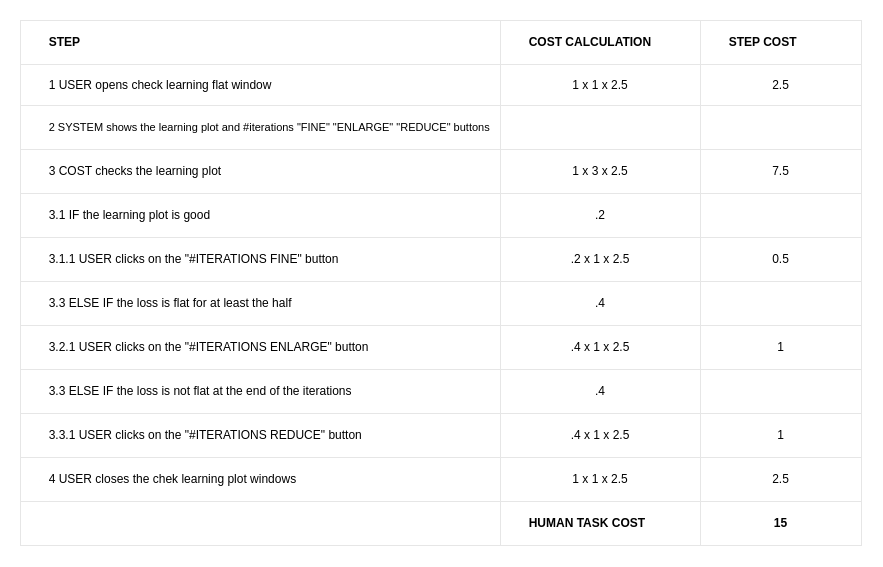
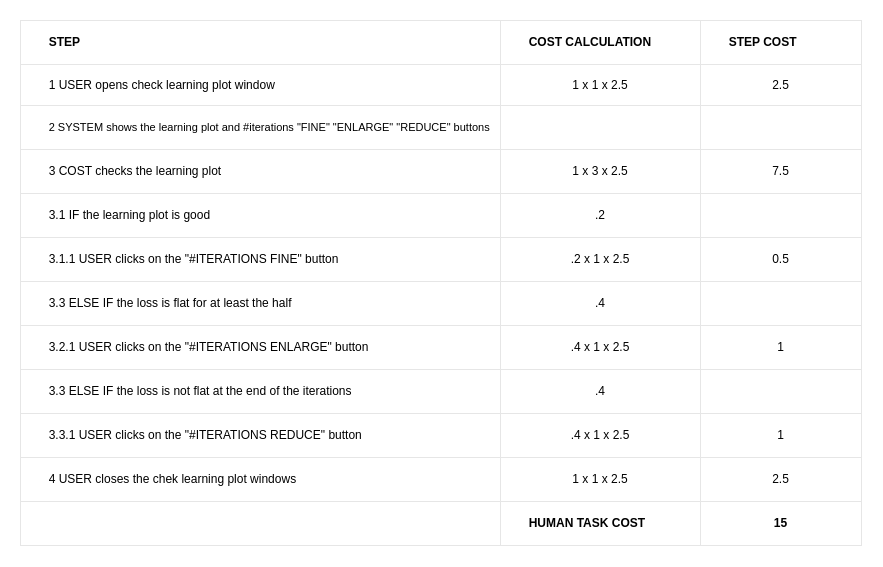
  <mxCell id="0" />
  <mxCell id="1" parent="0" />
  <mxCell id="2" value="" style="childLayout=tableLayout;recursiveResize=0;shadow=0;strokeColor=#E6E6E6;align=center;" parent="1" vertex="1"><mxGeometry x="20" y="20" width="841" height="525" as="geometry" /></mxCell>
  <mxCell id="3" value="" style="shape=tableRow;horizontal=0;startSize=0;swimlaneHead=0;swimlaneBody=0;top=0;left=0;bottom=0;right=0;dropTarget=0;collapsible=0;recursiveResize=0;expand=0;fontStyle=0;fillColor=none;strokeColor=inherit;" parent="2" vertex="1"><mxGeometry width="841" height="44" as="geometry" /></mxCell>
  <mxCell id="4" value="&lt;span style=&quot;white-space: pre;&quot;&gt;&#09;&lt;/span&gt;STEP" style="connectable=0;recursiveResize=0;strokeColor=inherit;fillColor=none;align=left;whiteSpace=wrap;html=1;fontStyle=1" parent="3" vertex="1"><mxGeometry width="480" height="44" as="geometry"><mxRectangle width="480" height="44" as="alternateBounds" /></mxGeometry></mxCell>
  <mxCell id="5" value="&lt;span style=&quot;white-space: pre;&quot;&gt;&#09;&lt;/span&gt;COST CALCULATION" style="connectable=0;recursiveResize=0;strokeColor=inherit;fillColor=none;align=left;whiteSpace=wrap;html=1;fontStyle=1" parent="3" vertex="1"><mxGeometry x="480" width="200" height="44" as="geometry"><mxRectangle width="200" height="44" as="alternateBounds" /></mxGeometry></mxCell>
  <mxCell id="6" value="&lt;span style=&quot;white-space: pre;&quot;&gt;&#09;&lt;/span&gt;STEP COST" style="connectable=0;recursiveResize=0;strokeColor=inherit;fillColor=none;align=left;whiteSpace=wrap;html=1;fontStyle=1" parent="3" vertex="1"><mxGeometry x="680" width="161" height="44" as="geometry"><mxRectangle width="161" height="44" as="alternateBounds" /></mxGeometry></mxCell>
  <mxCell id="7" style="shape=tableRow;horizontal=0;startSize=0;swimlaneHead=0;swimlaneBody=0;top=0;left=0;bottom=0;right=0;dropTarget=0;collapsible=0;recursiveResize=0;expand=0;fontStyle=0;fillColor=none;strokeColor=inherit;align=left;" parent="2" vertex="1"><mxGeometry y="44" width="841" height="41" as="geometry" /></mxCell>
- <mxCell id="8" value="&lt;span style=&quot;white-space: pre;&quot;&gt;&#09;&lt;/span&gt;1 USER opens check learning flat window&amp;nbsp;" style="connectable=0;recursiveResize=0;strokeColor=inherit;fillColor=none;align=left;whiteSpace=wrap;html=1;" parent="7" vertex="1"><mxGeometry width="480" height="41" as="geometry"><mxRectangle width="480" height="41" as="alternateBounds" /></mxGeometry></mxCell>
+ <mxCell id="8" value="&lt;span style=&quot;white-space: pre;&quot;&gt;&#09;&lt;/span&gt;1 USER opens check learning plot window&amp;nbsp;" style="connectable=0;recursiveResize=0;strokeColor=inherit;fillColor=none;align=left;whiteSpace=wrap;html=1;" parent="7" vertex="1"><mxGeometry width="480" height="41" as="geometry"><mxRectangle width="480" height="41" as="alternateBounds" /></mxGeometry></mxCell>
  <mxCell id="9" value="1 x 1 x 2.5" style="connectable=0;recursiveResize=0;strokeColor=inherit;fillColor=none;align=center;whiteSpace=wrap;html=1;" parent="7" vertex="1"><mxGeometry x="480" width="200" height="41" as="geometry"><mxRectangle width="200" height="41" as="alternateBounds" /></mxGeometry></mxCell>
  <mxCell id="10" value="2.5" style="connectable=0;recursiveResize=0;strokeColor=inherit;fillColor=none;align=center;whiteSpace=wrap;html=1;" parent="7" vertex="1"><mxGeometry x="680" width="161" height="41" as="geometry"><mxRectangle width="161" height="41" as="alternateBounds" /></mxGeometry></mxCell>
  <mxCell id="11" style="shape=tableRow;horizontal=0;startSize=0;swimlaneHead=0;swimlaneBody=0;top=0;left=0;bottom=0;right=0;dropTarget=0;collapsible=0;recursiveResize=0;expand=0;fontStyle=0;fillColor=none;strokeColor=inherit;" parent="2" vertex="1"><mxGeometry y="85" width="841" height="44" as="geometry" /></mxCell>
  <mxCell id="12" value="&lt;span style=&quot;white-space: pre;&quot;&gt;&#09;&lt;/span&gt;&lt;font style=&quot;font-size: 11px;&quot;&gt;2 SYSTEM shows the learning plot and #iterations &quot;FINE&quot; &quot;ENLARGE&quot; &quot;REDUCE&quot; buttons&lt;/font&gt;" style="connectable=0;recursiveResize=0;strokeColor=inherit;fillColor=none;align=left;whiteSpace=wrap;html=1;" parent="11" vertex="1"><mxGeometry width="480" height="44" as="geometry"><mxRectangle width="480" height="44" as="alternateBounds" /></mxGeometry></mxCell>
  <mxCell id="13" value="" style="connectable=0;recursiveResize=0;strokeColor=inherit;fillColor=none;align=left;whiteSpace=wrap;html=1;" parent="11" vertex="1"><mxGeometry x="480" width="200" height="44" as="geometry"><mxRectangle width="200" height="44" as="alternateBounds" /></mxGeometry></mxCell>
  <mxCell id="14" value="" style="connectable=0;recursiveResize=0;strokeColor=inherit;fillColor=none;align=left;whiteSpace=wrap;html=1;" parent="11" vertex="1"><mxGeometry x="680" width="161" height="44" as="geometry"><mxRectangle width="161" height="44" as="alternateBounds" /></mxGeometry></mxCell>
  <mxCell id="15" style="shape=tableRow;horizontal=0;startSize=0;swimlaneHead=0;swimlaneBody=0;top=0;left=0;bottom=0;right=0;dropTarget=0;collapsible=0;recursiveResize=0;expand=0;fontStyle=0;fillColor=none;strokeColor=inherit;" parent="2" vertex="1"><mxGeometry y="129" width="841" height="44" as="geometry" /></mxCell>
  <mxCell id="16" value="&lt;span style=&quot;&quot;&gt;&lt;span style=&quot;white-space: pre;&quot;&gt;&amp;nbsp;&lt;span style=&quot;white-space: pre;&quot;&gt;&#09;&lt;/span&gt;&lt;/span&gt;&lt;/span&gt;3 COST checks the learning plot" style="connectable=0;recursiveResize=0;strokeColor=inherit;fillColor=none;align=left;whiteSpace=wrap;html=1;" parent="15" vertex="1"><mxGeometry width="480" height="44" as="geometry"><mxRectangle width="480" height="44" as="alternateBounds" /></mxGeometry></mxCell>
  <mxCell id="17" value="1 x 3 x 2.5" style="connectable=0;recursiveResize=0;strokeColor=inherit;fillColor=none;align=center;whiteSpace=wrap;html=1;" parent="15" vertex="1"><mxGeometry x="480" width="200" height="44" as="geometry"><mxRectangle width="200" height="44" as="alternateBounds" /></mxGeometry></mxCell>
  <mxCell id="18" value="7.5" style="connectable=0;recursiveResize=0;strokeColor=inherit;fillColor=none;align=center;whiteSpace=wrap;html=1;" parent="15" vertex="1"><mxGeometry x="680" width="161" height="44" as="geometry"><mxRectangle width="161" height="44" as="alternateBounds" /></mxGeometry></mxCell>
  <mxCell id="19" style="shape=tableRow;horizontal=0;startSize=0;swimlaneHead=0;swimlaneBody=0;top=0;left=0;bottom=0;right=0;dropTarget=0;collapsible=0;recursiveResize=0;expand=0;fontStyle=0;fillColor=none;strokeColor=inherit;" parent="2" vertex="1"><mxGeometry y="173" width="841" height="44" as="geometry" /></mxCell>
  <mxCell id="20" value="&lt;span style=&quot;white-space: pre;&quot;&gt;&#09;&lt;/span&gt;3.1 IF the learning plot is good" style="connectable=0;recursiveResize=0;strokeColor=inherit;fillColor=none;align=left;whiteSpace=wrap;html=1;" parent="19" vertex="1"><mxGeometry width="480" height="44" as="geometry"><mxRectangle width="480" height="44" as="alternateBounds" /></mxGeometry></mxCell>
  <mxCell id="21" value=".2" style="connectable=0;recursiveResize=0;strokeColor=inherit;fillColor=none;align=center;whiteSpace=wrap;html=1;" parent="19" vertex="1"><mxGeometry x="480" width="200" height="44" as="geometry"><mxRectangle width="200" height="44" as="alternateBounds" /></mxGeometry></mxCell>
  <mxCell id="22" style="connectable=0;recursiveResize=0;strokeColor=inherit;fillColor=none;align=left;whiteSpace=wrap;html=1;" parent="19" vertex="1"><mxGeometry x="680" width="161" height="44" as="geometry"><mxRectangle width="161" height="44" as="alternateBounds" /></mxGeometry></mxCell>
  <mxCell id="23" style="shape=tableRow;horizontal=0;startSize=0;swimlaneHead=0;swimlaneBody=0;top=0;left=0;bottom=0;right=0;dropTarget=0;collapsible=0;recursiveResize=0;expand=0;fontStyle=0;fillColor=none;strokeColor=inherit;" parent="2" vertex="1"><mxGeometry y="217" width="841" height="44" as="geometry" /></mxCell>
  <mxCell id="24" value="&lt;span style=&quot;&quot;&gt;&lt;span style=&quot;white-space: pre;&quot;&gt;&amp;nbsp;&amp;nbsp;&amp;nbsp;&amp;nbsp;&lt;span style=&quot;white-space: pre;&quot;&gt;&#09;&lt;/span&gt;&lt;/span&gt;&lt;/span&gt;3.1.1 USER clicks on the &quot;#ITERATIONS FINE&quot; button" style="connectable=0;recursiveResize=0;strokeColor=inherit;fillColor=none;align=left;whiteSpace=wrap;html=1;" parent="23" vertex="1"><mxGeometry width="480" height="44" as="geometry"><mxRectangle width="480" height="44" as="alternateBounds" /></mxGeometry></mxCell>
  <mxCell id="25" value=".2 x 1 x 2.5" style="connectable=0;recursiveResize=0;strokeColor=inherit;fillColor=none;align=center;whiteSpace=wrap;html=1;" parent="23" vertex="1"><mxGeometry x="480" width="200" height="44" as="geometry"><mxRectangle width="200" height="44" as="alternateBounds" /></mxGeometry></mxCell>
  <mxCell id="26" value="0.5" style="connectable=0;recursiveResize=0;strokeColor=inherit;fillColor=none;align=center;whiteSpace=wrap;html=1;" parent="23" vertex="1"><mxGeometry x="680" width="161" height="44" as="geometry"><mxRectangle width="161" height="44" as="alternateBounds" /></mxGeometry></mxCell>
  <mxCell id="27" style="shape=tableRow;horizontal=0;startSize=0;swimlaneHead=0;swimlaneBody=0;top=0;left=0;bottom=0;right=0;dropTarget=0;collapsible=0;recursiveResize=0;expand=0;fontStyle=0;fillColor=none;strokeColor=inherit;" parent="2" vertex="1"><mxGeometry y="261" width="841" height="44" as="geometry" /></mxCell>
  <mxCell id="28" value="&lt;span style=&quot;&quot;&gt;&#09;&lt;/span&gt;&lt;span style=&quot;white-space: pre;&quot;&gt;&#09;&lt;/span&gt;3.3 ELSE IF the loss is flat for at least the half" style="connectable=0;recursiveResize=0;strokeColor=inherit;fillColor=none;align=left;whiteSpace=wrap;html=1;" parent="27" vertex="1"><mxGeometry width="480" height="44" as="geometry"><mxRectangle width="480" height="44" as="alternateBounds" /></mxGeometry></mxCell>
  <mxCell id="29" value=".4" style="connectable=0;recursiveResize=0;strokeColor=inherit;fillColor=none;align=center;whiteSpace=wrap;html=1;" parent="27" vertex="1"><mxGeometry x="480" width="200" height="44" as="geometry"><mxRectangle width="200" height="44" as="alternateBounds" /></mxGeometry></mxCell>
  <mxCell id="30" style="connectable=0;recursiveResize=0;strokeColor=inherit;fillColor=none;align=left;whiteSpace=wrap;html=1;" parent="27" vertex="1"><mxGeometry x="680" width="161" height="44" as="geometry"><mxRectangle width="161" height="44" as="alternateBounds" /></mxGeometry></mxCell>
  <mxCell id="31" style="shape=tableRow;horizontal=0;startSize=0;swimlaneHead=0;swimlaneBody=0;top=0;left=0;bottom=0;right=0;dropTarget=0;collapsible=0;recursiveResize=0;expand=0;fontStyle=0;fillColor=none;strokeColor=inherit;" parent="2" vertex="1"><mxGeometry y="305" width="841" height="44" as="geometry" /></mxCell>
  <mxCell id="32" value="&lt;span style=&quot;&quot;&gt;&lt;span style=&quot;white-space: pre;&quot;&gt;&amp;nbsp;&amp;nbsp;&amp;nbsp;&amp;nbsp;&lt;span style=&quot;white-space: pre;&quot;&gt;&#09;&lt;/span&gt;&lt;/span&gt;&lt;/span&gt;3.2.1 USER clicks on the &quot;#ITERATIONS ENLARGE&quot; button" style="connectable=0;recursiveResize=0;strokeColor=inherit;fillColor=none;align=left;whiteSpace=wrap;html=1;" parent="31" vertex="1"><mxGeometry width="480" height="44" as="geometry"><mxRectangle width="480" height="44" as="alternateBounds" /></mxGeometry></mxCell>
  <mxCell id="33" value=".4 x 1 x 2.5" style="connectable=0;recursiveResize=0;strokeColor=inherit;fillColor=none;align=center;whiteSpace=wrap;html=1;" parent="31" vertex="1"><mxGeometry x="480" width="200" height="44" as="geometry"><mxRectangle width="200" height="44" as="alternateBounds" /></mxGeometry></mxCell>
  <mxCell id="34" value="1" style="connectable=0;recursiveResize=0;strokeColor=inherit;fillColor=none;align=center;whiteSpace=wrap;html=1;" parent="31" vertex="1"><mxGeometry x="680" width="161" height="44" as="geometry"><mxRectangle width="161" height="44" as="alternateBounds" /></mxGeometry></mxCell>
  <mxCell id="35" style="shape=tableRow;horizontal=0;startSize=0;swimlaneHead=0;swimlaneBody=0;top=0;left=0;bottom=0;right=0;dropTarget=0;collapsible=0;recursiveResize=0;expand=0;fontStyle=0;fillColor=none;strokeColor=inherit;" parent="2" vertex="1"><mxGeometry y="349" width="841" height="44" as="geometry" /></mxCell>
  <mxCell id="36" value="&lt;span style=&quot;&quot;&gt;&#09;&lt;/span&gt;&lt;span style=&quot;white-space: pre;&quot;&gt;&#09;&lt;/span&gt;3.3 ELSE IF&amp;nbsp;the loss is not flat at the end of the iterations" style="connectable=0;recursiveResize=0;strokeColor=inherit;fillColor=none;align=left;whiteSpace=wrap;html=1;" parent="35" vertex="1"><mxGeometry width="480" height="44" as="geometry"><mxRectangle width="480" height="44" as="alternateBounds" /></mxGeometry></mxCell>
  <mxCell id="37" value=".4" style="connectable=0;recursiveResize=0;strokeColor=inherit;fillColor=none;align=center;whiteSpace=wrap;html=1;" parent="35" vertex="1"><mxGeometry x="480" width="200" height="44" as="geometry"><mxRectangle width="200" height="44" as="alternateBounds" /></mxGeometry></mxCell>
  <mxCell id="38" style="connectable=0;recursiveResize=0;strokeColor=inherit;fillColor=none;align=center;whiteSpace=wrap;html=1;" parent="35" vertex="1"><mxGeometry x="680" width="161" height="44" as="geometry"><mxRectangle width="161" height="44" as="alternateBounds" /></mxGeometry></mxCell>
  <mxCell id="39" style="shape=tableRow;horizontal=0;startSize=0;swimlaneHead=0;swimlaneBody=0;top=0;left=0;bottom=0;right=0;dropTarget=0;collapsible=0;recursiveResize=0;expand=0;fontStyle=0;fillColor=none;strokeColor=inherit;" parent="2" vertex="1"><mxGeometry y="393" width="841" height="44" as="geometry" /></mxCell>
  <mxCell id="40" value="&lt;span style=&quot;&quot;&gt;&lt;span style=&quot;white-space: pre;&quot;&gt;&amp;nbsp;&amp;nbsp;&amp;nbsp;&amp;nbsp;&lt;span style=&quot;white-space: pre;&quot;&gt;&#09;&lt;/span&gt;&lt;/span&gt;&lt;/span&gt;&lt;span style=&quot;border-color: var(--border-color);&quot;&gt;&lt;/span&gt;3.3.1 USER clicks on the &quot;#ITERATIONS REDUCE&quot; button" style="connectable=0;recursiveResize=0;strokeColor=inherit;fillColor=none;align=left;whiteSpace=wrap;html=1;" parent="39" vertex="1"><mxGeometry width="480" height="44" as="geometry"><mxRectangle width="480" height="44" as="alternateBounds" /></mxGeometry></mxCell>
  <mxCell id="41" value=".4 x 1 x 2.5" style="connectable=0;recursiveResize=0;strokeColor=inherit;fillColor=none;align=center;whiteSpace=wrap;html=1;" parent="39" vertex="1"><mxGeometry x="480" width="200" height="44" as="geometry"><mxRectangle width="200" height="44" as="alternateBounds" /></mxGeometry></mxCell>
  <mxCell id="42" value="1" style="connectable=0;recursiveResize=0;strokeColor=inherit;fillColor=none;align=center;whiteSpace=wrap;html=1;" parent="39" vertex="1"><mxGeometry x="680" width="161" height="44" as="geometry"><mxRectangle width="161" height="44" as="alternateBounds" /></mxGeometry></mxCell>
  <mxCell id="43" style="shape=tableRow;horizontal=0;startSize=0;swimlaneHead=0;swimlaneBody=0;top=0;left=0;bottom=0;right=0;dropTarget=0;collapsible=0;recursiveResize=0;expand=0;fontStyle=0;fillColor=none;strokeColor=inherit;" parent="2" vertex="1"><mxGeometry y="437" width="841" height="44" as="geometry" /></mxCell>
  <mxCell id="44" value="&lt;span style=&quot;white-space: pre;&quot;&gt;&#09;&lt;/span&gt;4 USER closes the chek learning plot windows" style="connectable=0;recursiveResize=0;strokeColor=inherit;fillColor=none;align=left;whiteSpace=wrap;html=1;" parent="43" vertex="1"><mxGeometry width="480" height="44" as="geometry"><mxRectangle width="480" height="44" as="alternateBounds" /></mxGeometry></mxCell>
  <mxCell id="45" value="1 x 1 x 2.5" style="connectable=0;recursiveResize=0;strokeColor=inherit;fillColor=none;align=center;whiteSpace=wrap;html=1;" parent="43" vertex="1"><mxGeometry x="480" width="200" height="44" as="geometry"><mxRectangle width="200" height="44" as="alternateBounds" /></mxGeometry></mxCell>
  <mxCell id="46" value="2.5" style="connectable=0;recursiveResize=0;strokeColor=inherit;fillColor=none;align=center;whiteSpace=wrap;html=1;" parent="43" vertex="1"><mxGeometry x="680" width="161" height="44" as="geometry"><mxRectangle width="161" height="44" as="alternateBounds" /></mxGeometry></mxCell>
  <mxCell id="47" style="shape=tableRow;horizontal=0;startSize=0;swimlaneHead=0;swimlaneBody=0;top=0;left=0;bottom=0;right=0;dropTarget=0;collapsible=0;recursiveResize=0;expand=0;fontStyle=0;fillColor=none;strokeColor=inherit;" parent="2" vertex="1"><mxGeometry y="481" width="841" height="44" as="geometry" /></mxCell>
  <mxCell id="48" value="" style="connectable=0;recursiveResize=0;strokeColor=inherit;fillColor=none;align=left;whiteSpace=wrap;html=1;" parent="47" vertex="1"><mxGeometry width="480" height="44" as="geometry"><mxRectangle width="480" height="44" as="alternateBounds" /></mxGeometry></mxCell>
  <mxCell id="49" value="&#09;&lt;span style=&quot;font-weight: 700;&quot;&gt;&lt;span style=&quot;white-space: pre;&quot;&gt;&#09;&lt;/span&gt;HUMAN TASK COST&lt;/span&gt;" style="connectable=0;recursiveResize=0;strokeColor=inherit;fillColor=none;align=left;whiteSpace=wrap;html=1;" parent="47" vertex="1"><mxGeometry x="480" width="200" height="44" as="geometry"><mxRectangle width="200" height="44" as="alternateBounds" /></mxGeometry></mxCell>
  <mxCell id="50" value="&lt;b&gt;15&lt;/b&gt;" style="connectable=0;recursiveResize=0;strokeColor=inherit;fillColor=none;align=center;whiteSpace=wrap;html=1;" parent="47" vertex="1"><mxGeometry x="680" width="161" height="44" as="geometry"><mxRectangle width="161" height="44" as="alternateBounds" /></mxGeometry></mxCell>
